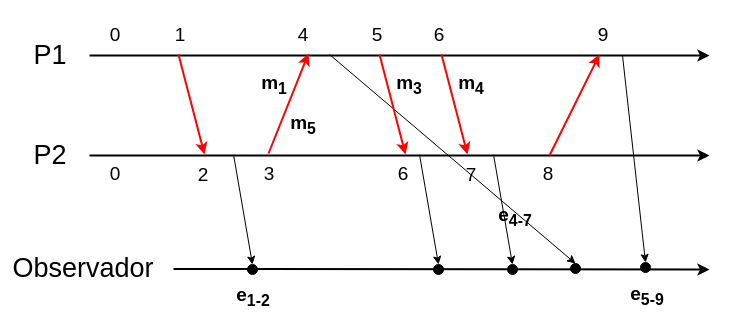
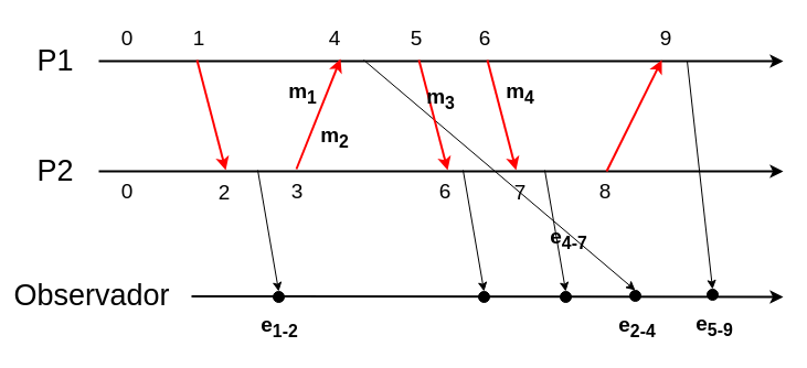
  <mxCell id="0" />
  <mxCell id="1" parent="0" />
  <mxCell id="2" value="" style="endArrow=classic;html=1;rounded=0;strokeWidth=2;" parent="1" edge="1"><mxGeometry width="50" height="50" relative="1" as="geometry"><mxPoint x="89" y="55" as="sourcePoint" /><mxPoint x="709" y="55" as="targetPoint" /></mxGeometry></mxCell>
  <mxCell id="3" value="" style="endArrow=classic;html=1;rounded=0;strokeWidth=2;" parent="1" edge="1"><mxGeometry width="50" height="50" relative="1" as="geometry"><mxPoint x="89" y="155" as="sourcePoint" /><mxPoint x="709" y="155" as="targetPoint" /></mxGeometry></mxCell>
  <mxCell id="4" value="P1" style="text;html=1;align=center;verticalAlign=middle;whiteSpace=wrap;rounded=0;fontSize=27;" parent="1" vertex="1"><mxGeometry x="20" y="40" width="60" height="30" as="geometry" /></mxCell>
  <mxCell id="5" value="P2" style="text;html=1;align=center;verticalAlign=middle;whiteSpace=wrap;rounded=0;fontSize=27;" parent="1" vertex="1"><mxGeometry x="20" y="140" width="60" height="30" as="geometry" /></mxCell>
  <mxCell id="6" value="" style="endArrow=classic;html=1;rounded=0;strokeWidth=2;exitX=0.648;exitY=0.844;exitDx=0;exitDy=0;exitPerimeter=0;strokeColor=#FF0000;" parent="1" edge="1"><mxGeometry width="50" height="50" relative="1" as="geometry"><mxPoint x="178" y="54" as="sourcePoint" /><mxPoint x="204" y="154" as="targetPoint" /></mxGeometry></mxCell>
  <mxCell id="7" value="" style="endArrow=classic;html=1;rounded=0;strokeWidth=1;entryX=0.5;entryY=0;entryDx=0;entryDy=0;" parent="1" target="11" edge="1"><mxGeometry width="50" height="50" relative="1" as="geometry"><mxPoint x="233" y="154" as="sourcePoint" /><mxPoint x="544.464" y="57.536" as="targetPoint" /></mxGeometry></mxCell>
  <mxCell id="8" value="&lt;b&gt;m&lt;sub&gt;1&lt;/sub&gt;&lt;/b&gt;" style="text;html=1;align=center;verticalAlign=middle;whiteSpace=wrap;rounded=0;fontSize=19;" parent="1" vertex="1"><mxGeometry x="244" y="70" width="60" height="30" as="geometry" /></mxCell>
  <mxCell id="9" value="" style="endArrow=classic;html=1;rounded=0;strokeWidth=2;" parent="1" edge="1"><mxGeometry width="50" height="50" relative="1" as="geometry"><mxPoint x="173" y="268.5" as="sourcePoint" /><mxPoint x="709" y="269" as="targetPoint" /></mxGeometry></mxCell>
  <mxCell id="10" value="Observador" style="text;html=1;align=center;verticalAlign=middle;whiteSpace=wrap;rounded=0;fontSize=27;" parent="1" vertex="1"><mxGeometry x="53" y="253" width="60" height="30" as="geometry" /></mxCell>
  <mxCell id="11" value="" style="ellipse;whiteSpace=wrap;html=1;aspect=fixed;fillColor=#000000;" parent="1" vertex="1"><mxGeometry x="247" y="264" width="10" height="10" as="geometry" /></mxCell>
  <mxCell id="12" value="" style="ellipse;whiteSpace=wrap;html=1;aspect=fixed;fillColor=#000000;" parent="1" vertex="1"><mxGeometry x="570" y="263" width="10" height="10" as="geometry" /></mxCell>
  <mxCell id="13" value="&lt;b&gt;e&lt;sub&gt;1-2&lt;/sub&gt;&lt;/b&gt;" style="text;html=1;align=center;verticalAlign=middle;whiteSpace=wrap;rounded=0;fontSize=19;" parent="1" vertex="1"><mxGeometry x="223" y="282" width="60" height="30" as="geometry" /></mxCell>
+ <mxCell id="14" value="&lt;b&gt;e&lt;sub&gt;2-4&lt;/sub&gt;&lt;/b&gt;" style="text;html=1;align=center;verticalAlign=middle;whiteSpace=wrap;rounded=0;fontSize=19;" parent="1" vertex="1"><mxGeometry x="547" y="282" width="60" height="30" as="geometry" /></mxCell>
  <mxCell id="15" value="" style="endArrow=classic;html=1;rounded=0;strokeWidth=2;exitX=0.648;exitY=0.844;exitDx=0;exitDy=0;exitPerimeter=0;strokeColor=#FF0000;" parent="1" edge="1"><mxGeometry width="50" height="50" relative="1" as="geometry"><mxPoint x="268" y="153" as="sourcePoint" /><mxPoint x="308" y="53" as="targetPoint" /></mxGeometry></mxCell>
- <mxCell id="16" value="&lt;b&gt;m&lt;sub&gt;5&lt;/sub&gt;&lt;/b&gt;" style="text;html=1;align=center;verticalAlign=middle;whiteSpace=wrap;rounded=0;fontSize=19;" parent="1" vertex="1"><mxGeometry x="273" y="110" width="60" height="30" as="geometry" /></mxCell>
+ <mxCell id="16" value="&lt;b&gt;m&lt;sub&gt;2&lt;/sub&gt;&lt;/b&gt;" style="text;html=1;align=center;verticalAlign=middle;whiteSpace=wrap;rounded=0;fontSize=19;" parent="1" vertex="1"><mxGeometry x="273" y="110" width="60" height="30" as="geometry" /></mxCell>
  <mxCell id="17" value="" style="endArrow=classic;html=1;rounded=0;strokeWidth=1;entryX=0.5;entryY=0;entryDx=0;entryDy=0;" parent="1" target="12" edge="1"><mxGeometry width="50" height="50" relative="1" as="geometry"><mxPoint x="329" y="54" as="sourcePoint" /><mxPoint x="359" y="270" as="targetPoint" /></mxGeometry></mxCell>
  <mxCell id="18" value="" style="endArrow=classic;html=1;rounded=0;strokeWidth=2;exitX=0.648;exitY=0.844;exitDx=0;exitDy=0;exitPerimeter=0;strokeColor=#FF0000;" parent="1" edge="1"><mxGeometry width="50" height="50" relative="1" as="geometry"><mxPoint x="379" y="54" as="sourcePoint" /><mxPoint x="405" y="154" as="targetPoint" /></mxGeometry></mxCell>
  <mxCell id="19" value="" style="endArrow=classic;html=1;rounded=0;strokeWidth=1;entryX=0.5;entryY=0;entryDx=0;entryDy=0;" parent="1" target="21" edge="1"><mxGeometry width="50" height="50" relative="1" as="geometry"><mxPoint x="419" y="154" as="sourcePoint" /><mxPoint x="730.464" y="57.536" as="targetPoint" /></mxGeometry></mxCell>
- <mxCell id="20" value="&lt;b&gt;m&lt;sub&gt;3&lt;/sub&gt;&lt;/b&gt;" style="text;html=1;align=center;verticalAlign=middle;whiteSpace=wrap;rounded=0;fontSize=19;" parent="1" vertex="1"><mxGeometry x="379" y="70" width="60" height="30" as="geometry" /></mxCell>
+ <mxCell id="20" value="&lt;b&gt;m&lt;sub&gt;3&lt;/sub&gt;&lt;/b&gt;" style="text;html=1;align=center;verticalAlign=middle;whiteSpace=wrap;rounded=0;fontSize=19;" parent="1" vertex="1"><mxGeometry x="369" y="75" width="60" height="30" as="geometry" /></mxCell>
  <mxCell id="21" value="" style="ellipse;whiteSpace=wrap;html=1;aspect=fixed;fillColor=#000000;" parent="1" vertex="1"><mxGeometry x="433" y="264" width="10" height="10" as="geometry" /></mxCell>
  <mxCell id="22" value="" style="endArrow=classic;html=1;rounded=0;strokeWidth=2;exitX=0.648;exitY=0.844;exitDx=0;exitDy=0;exitPerimeter=0;strokeColor=#FF0000;" parent="1" edge="1"><mxGeometry width="50" height="50" relative="1" as="geometry"><mxPoint x="441" y="54" as="sourcePoint" /><mxPoint x="467" y="154" as="targetPoint" /></mxGeometry></mxCell>
  <mxCell id="23" value="" style="endArrow=classic;html=1;rounded=0;strokeWidth=1;entryX=0.5;entryY=0;entryDx=0;entryDy=0;" parent="1" target="25" edge="1"><mxGeometry width="50" height="50" relative="1" as="geometry"><mxPoint x="493" y="154" as="sourcePoint" /><mxPoint x="804.464" y="57.536" as="targetPoint" /></mxGeometry></mxCell>
  <mxCell id="24" value="&lt;b&gt;m&lt;sub&gt;4&lt;/sub&gt;&lt;/b&gt;" style="text;html=1;align=center;verticalAlign=middle;whiteSpace=wrap;rounded=0;fontSize=19;" parent="1" vertex="1"><mxGeometry x="441" y="70" width="60" height="30" as="geometry" /></mxCell>
  <mxCell id="25" value="" style="ellipse;whiteSpace=wrap;html=1;aspect=fixed;fillColor=#000000;" parent="1" vertex="1"><mxGeometry x="507" y="264" width="10" height="10" as="geometry" /></mxCell>
  <mxCell id="26" value="&lt;b&gt;e&lt;sub&gt;4-7&lt;/sub&gt;&lt;/b&gt;" style="text;html=1;align=center;verticalAlign=middle;whiteSpace=wrap;rounded=0;fontSize=19;" parent="1" vertex="1"><mxGeometry x="485" y="202" width="60" height="30" as="geometry" /></mxCell>
  <mxCell id="27" value="" style="endArrow=classic;html=1;rounded=0;strokeWidth=2;strokeColor=#FF0000;" parent="1" edge="1"><mxGeometry width="50" height="50" relative="1" as="geometry"><mxPoint x="549" y="155" as="sourcePoint" /><mxPoint x="599" y="54" as="targetPoint" /></mxGeometry></mxCell>
  <mxCell id="28" value="" style="ellipse;whiteSpace=wrap;html=1;aspect=fixed;fillColor=#000000;" parent="1" vertex="1"><mxGeometry x="640" y="262" width="10" height="10" as="geometry" /></mxCell>
  <mxCell id="29" value="&lt;b&gt;e&lt;sub&gt;5-9&lt;/sub&gt;&lt;/b&gt;" style="text;html=1;align=center;verticalAlign=middle;whiteSpace=wrap;rounded=0;fontSize=19;" parent="1" vertex="1"><mxGeometry x="617" y="281" width="60" height="30" as="geometry" /></mxCell>
  <mxCell id="30" value="" style="endArrow=classic;html=1;rounded=0;strokeWidth=1;entryX=0.5;entryY=0;entryDx=0;entryDy=0;" parent="1" target="28" edge="1"><mxGeometry width="50" height="50" relative="1" as="geometry"><mxPoint x="622" y="55" as="sourcePoint" /><mxPoint x="651" y="269" as="targetPoint" /></mxGeometry></mxCell>
  <mxCell id="31" value="&lt;span&gt;1&lt;/span&gt;" style="text;html=1;align=center;verticalAlign=middle;whiteSpace=wrap;rounded=0;fontSize=19;fontStyle=0" vertex="1" parent="1"><mxGeometry x="150" y="20" width="60" height="30" as="geometry" /></mxCell>
  <mxCell id="32" value="&lt;span&gt;0&lt;/span&gt;" style="text;html=1;align=center;verticalAlign=middle;whiteSpace=wrap;rounded=0;fontSize=19;fontStyle=0" vertex="1" parent="1"><mxGeometry x="85" y="20" width="60" height="30" as="geometry" /></mxCell>
  <mxCell id="33" value="&lt;span&gt;4&lt;/span&gt;" style="text;html=1;align=center;verticalAlign=middle;whiteSpace=wrap;rounded=0;fontSize=19;fontStyle=0" vertex="1" parent="1"><mxGeometry x="273" y="20" width="60" height="30" as="geometry" /></mxCell>
  <mxCell id="34" value="&lt;span&gt;5&lt;/span&gt;" style="text;html=1;align=center;verticalAlign=middle;whiteSpace=wrap;rounded=0;fontSize=19;fontStyle=0" vertex="1" parent="1"><mxGeometry x="347" y="20" width="60" height="30" as="geometry" /></mxCell>
  <mxCell id="35" value="&lt;span&gt;6&lt;/span&gt;" style="text;html=1;align=center;verticalAlign=middle;whiteSpace=wrap;rounded=0;fontSize=19;fontStyle=0" vertex="1" parent="1"><mxGeometry x="409" y="20" width="60" height="30" as="geometry" /></mxCell>
  <mxCell id="36" value="&lt;span&gt;9&lt;/span&gt;" style="text;html=1;align=center;verticalAlign=middle;whiteSpace=wrap;rounded=0;fontSize=19;fontStyle=0" vertex="1" parent="1"><mxGeometry x="573" y="20" width="60" height="30" as="geometry" /></mxCell>
  <mxCell id="37" value="&lt;span&gt;0&lt;/span&gt;" style="text;html=1;align=center;verticalAlign=middle;whiteSpace=wrap;rounded=0;fontSize=19;fontStyle=0" vertex="1" parent="1"><mxGeometry x="85" y="159" width="60" height="30" as="geometry" /></mxCell>
  <mxCell id="38" value="&lt;span&gt;2&lt;/span&gt;" style="text;html=1;align=center;verticalAlign=middle;whiteSpace=wrap;rounded=0;fontSize=19;fontStyle=0" vertex="1" parent="1"><mxGeometry x="173" y="160" width="60" height="30" as="geometry" /></mxCell>
  <mxCell id="39" value="&lt;span&gt;3&lt;/span&gt;" style="text;html=1;align=center;verticalAlign=middle;whiteSpace=wrap;rounded=0;fontSize=19;fontStyle=0" vertex="1" parent="1"><mxGeometry x="239" y="159" width="60" height="30" as="geometry" /></mxCell>
  <mxCell id="40" value="&lt;span&gt;6&lt;/span&gt;" style="text;html=1;align=center;verticalAlign=middle;whiteSpace=wrap;rounded=0;fontSize=19;fontStyle=0" vertex="1" parent="1"><mxGeometry x="373" y="159" width="60" height="30" as="geometry" /></mxCell>
  <mxCell id="41" value="&lt;span&gt;7&lt;/span&gt;" style="text;html=1;align=center;verticalAlign=middle;whiteSpace=wrap;rounded=0;fontSize=19;fontStyle=0" vertex="1" parent="1"><mxGeometry x="441" y="160" width="60" height="30" as="geometry" /></mxCell>
  <mxCell id="42" value="&lt;span&gt;8&lt;/span&gt;" style="text;html=1;align=center;verticalAlign=middle;whiteSpace=wrap;rounded=0;fontSize=19;fontStyle=0" vertex="1" parent="1"><mxGeometry x="518" y="159" width="60" height="30" as="geometry" /></mxCell>
